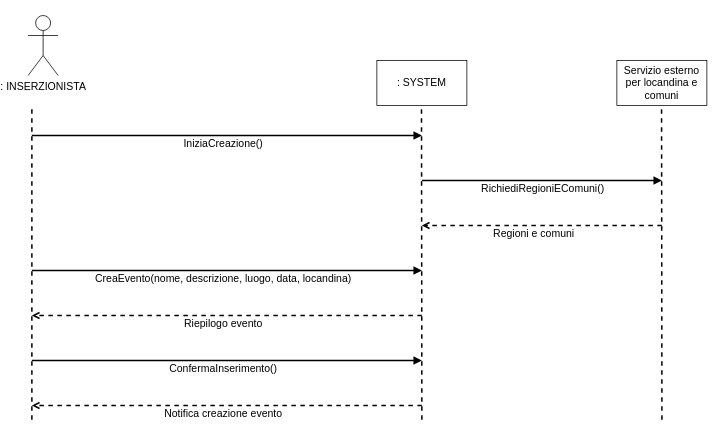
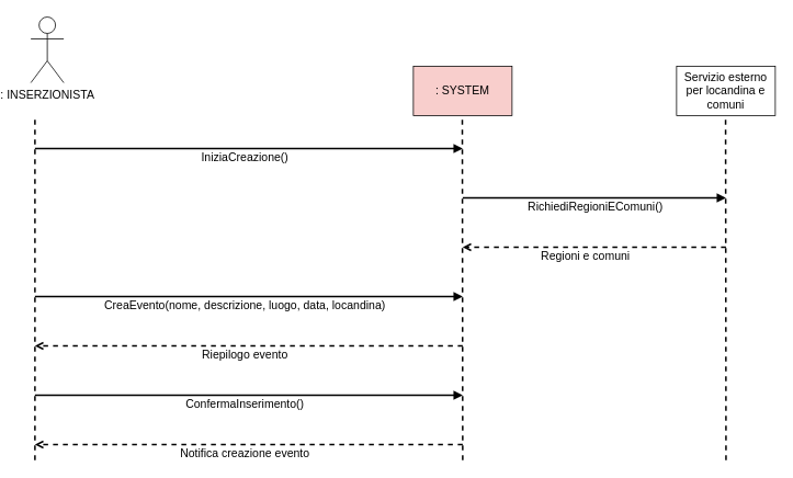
  <mxCell id="0" />
  <mxCell id="1" parent="0" />
  <mxCell id="2" value="&lt;font style=&quot;font-size: 14px;&quot;&gt;: INSERZIONISTA&lt;/font&gt;" style="shape=umlActor;verticalLabelPosition=bottom;verticalAlign=top;html=1;outlineConnect=0;" parent="1" vertex="1"><mxGeometry x="20" y="20" width="40" height="80" as="geometry" /></mxCell>
  <mxCell id="3" value="" style="endArrow=none;dashed=1;html=1;rounded=0;fontSize=14;strokeWidth=2;" parent="1" edge="1"><mxGeometry width="50" height="50" relative="1" as="geometry"><mxPoint x="25" y="559" as="sourcePoint" /><mxPoint x="25" y="140" as="targetPoint" /></mxGeometry></mxCell>
- <mxCell id="4" value=": SYSTEM" style="rounded=0;whiteSpace=wrap;html=1;fontSize=14;" parent="1" vertex="1"><mxGeometry x="485" y="80" width="120" height="60" as="geometry" /></mxCell>
+ <mxCell id="4" value=": SYSTEM" style="rounded=0;whiteSpace=wrap;html=1;fontSize=14;fillColor=#f8cecc;" parent="1" vertex="1"><mxGeometry x="485" y="80" width="120" height="60" as="geometry" /></mxCell>
  <mxCell id="5" value="" style="endArrow=none;dashed=1;html=1;rounded=0;fontSize=14;strokeWidth=2;" parent="1" edge="1"><mxGeometry width="50" height="50" relative="1" as="geometry"><mxPoint x="545" y="559" as="sourcePoint" /><mxPoint x="544.5" y="140" as="targetPoint" /></mxGeometry></mxCell>
  <mxCell id="6" value="" style="endArrow=block;html=1;rounded=0;strokeWidth=2;fontSize=14;endFill=1;" parent="1" edge="1"><mxGeometry width="50" height="50" relative="1" as="geometry"><mxPoint x="25" y="180" as="sourcePoint" /><mxPoint x="545" y="180" as="targetPoint" /></mxGeometry></mxCell>
  <mxCell id="7" value="IniziaCreazione()" style="edgeLabel;html=1;align=center;verticalAlign=middle;resizable=0;points=[];fontSize=14;" parent="6" vertex="1" connectable="0"><mxGeometry x="-0.061" relative="1" as="geometry"><mxPoint x="10" y="10" as="offset" /></mxGeometry></mxCell>
  <mxCell id="8" value="" style="endArrow=block;html=1;rounded=0;strokeWidth=2;fontSize=14;endFill=1;" parent="1" edge="1"><mxGeometry width="50" height="50" relative="1" as="geometry"><mxPoint x="25" y="360" as="sourcePoint" /><mxPoint x="545" y="360" as="targetPoint" /></mxGeometry></mxCell>
  <mxCell id="9" value="CreaEvento(nome, descrizione, luogo, data, locandina)" style="edgeLabel;html=1;align=center;verticalAlign=middle;resizable=0;points=[];fontSize=14;" parent="8" vertex="1" connectable="0"><mxGeometry x="-0.061" relative="1" as="geometry"><mxPoint x="10" y="10" as="offset" /></mxGeometry></mxCell>
  <mxCell id="10" value="" style="endArrow=open;html=1;rounded=0;strokeWidth=2;fontSize=14;endFill=0;dashed=1;" parent="1" edge="1"><mxGeometry width="50" height="50" relative="1" as="geometry"><mxPoint x="545" y="420" as="sourcePoint" /><mxPoint x="25" y="420" as="targetPoint" /></mxGeometry></mxCell>
  <mxCell id="11" value="Riepilogo evento" style="edgeLabel;html=1;align=center;verticalAlign=middle;resizable=0;points=[];fontSize=14;" parent="10" vertex="1" connectable="0"><mxGeometry x="-0.061" relative="1" as="geometry"><mxPoint x="-22" y="10" as="offset" /></mxGeometry></mxCell>
  <mxCell id="12" value="" style="endArrow=block;html=1;rounded=0;strokeWidth=2;fontSize=14;endFill=1;" parent="1" edge="1"><mxGeometry width="50" height="50" relative="1" as="geometry"><mxPoint x="25" y="480" as="sourcePoint" /><mxPoint x="545" y="480" as="targetPoint" /></mxGeometry></mxCell>
  <mxCell id="13" value="ConfermaInserimento()" style="edgeLabel;html=1;align=center;verticalAlign=middle;resizable=0;points=[];fontSize=14;" parent="12" vertex="1" connectable="0"><mxGeometry x="-0.061" relative="1" as="geometry"><mxPoint x="10" y="10" as="offset" /></mxGeometry></mxCell>
  <mxCell id="14" value="" style="endArrow=open;html=1;rounded=0;strokeWidth=2;fontSize=14;endFill=0;dashed=1;" parent="1" edge="1"><mxGeometry width="50" height="50" relative="1" as="geometry"><mxPoint x="545" y="540" as="sourcePoint" /><mxPoint x="25" y="540" as="targetPoint" /></mxGeometry></mxCell>
  <mxCell id="15" value="Notifica creazione evento" style="edgeLabel;html=1;align=center;verticalAlign=middle;resizable=0;points=[];fontSize=14;" parent="14" vertex="1" connectable="0"><mxGeometry x="-0.061" relative="1" as="geometry"><mxPoint x="-22" y="10" as="offset" /></mxGeometry></mxCell>
  <mxCell id="16" value="Servizio esterno per locandina e comuni" style="rounded=0;whiteSpace=wrap;html=1;fontSize=14;" vertex="1" parent="1"><mxGeometry x="805" y="80" width="120" height="60" as="geometry" /></mxCell>
  <mxCell id="17" value="" style="endArrow=none;dashed=1;html=1;rounded=0;fontSize=14;strokeWidth=2;" edge="1" parent="1"><mxGeometry width="50" height="50" relative="1" as="geometry"><mxPoint x="865.08" y="559" as="sourcePoint" /><mxPoint x="864.58" y="140" as="targetPoint" /></mxGeometry></mxCell>
  <mxCell id="18" value="" style="endArrow=block;html=1;rounded=0;strokeWidth=2;fontSize=14;endFill=1;" edge="1" parent="1"><mxGeometry width="50" height="50" relative="1" as="geometry"><mxPoint x="545" y="240" as="sourcePoint" /><mxPoint x="865" y="240" as="targetPoint" /></mxGeometry></mxCell>
  <mxCell id="19" value="RichiediRegioniEComuni()" style="edgeLabel;html=1;align=center;verticalAlign=middle;resizable=0;points=[];fontSize=14;" vertex="1" connectable="0" parent="18"><mxGeometry x="-0.061" relative="1" as="geometry"><mxPoint x="10" y="10" as="offset" /></mxGeometry></mxCell>
  <mxCell id="20" value="" style="endArrow=open;html=1;rounded=0;strokeWidth=2;fontSize=14;endFill=0;dashed=1;" edge="1" parent="1"><mxGeometry width="50" height="50" relative="1" as="geometry"><mxPoint x="865" y="300" as="sourcePoint" /><mxPoint x="545" y="300" as="targetPoint" /></mxGeometry></mxCell>
  <mxCell id="21" value="Regioni e comuni" style="edgeLabel;html=1;align=center;verticalAlign=middle;resizable=0;points=[];fontSize=14;" vertex="1" connectable="0" parent="20"><mxGeometry x="-0.061" relative="1" as="geometry"><mxPoint x="-22" y="10" as="offset" /></mxGeometry></mxCell>
